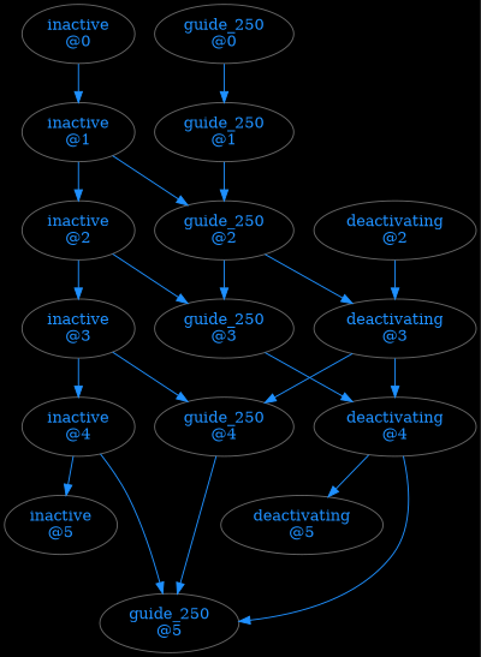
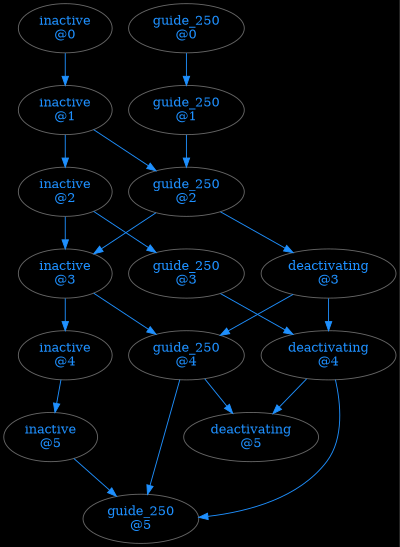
  strict digraph {
    bgcolor=black
    node [color="#666666" fillcolor=black fontcolor="#1e90ff" style=filled]
    edge [color="#1e90ff" fontcolor="#222222"]
    "guide_250\n@0"
    "guide_250\n@1"
    "guide_250\n@2"
    "guide_250\n@3"
    "deactivating\n@3"
-   "deactivating\n@2"
    "deactivating\n@4"
    "guide_250\n@4"
    "guide_250\n@5"
    "deactivating\n@5"
    "inactive\n@0"
    "inactive\n@1"
    "inactive\n@2"
    "inactive\n@3"
    "inactive\n@4"
    "inactive\n@5"
    "guide_250\n@0" -> "guide_250\n@1"
    "guide_250\n@1" -> "guide_250\n@2"
-   "guide_250\n@2" -> "guide_250\n@3"
+   "guide_250\n@2" -> "inactive\n@3"
    "guide_250\n@2" -> "deactivating\n@3"
    "guide_250\n@3" -> "deactivating\n@4"
    "deactivating\n@3" -> "deactivating\n@4"
    "deactivating\n@3" -> "guide_250\n@4"
-   "deactivating\n@2" -> "deactivating\n@3"
    "deactivating\n@4" -> "guide_250\n@5"
    "deactivating\n@4" -> "deactivating\n@5"
    "guide_250\n@4" -> "guide_250\n@5"
+   "guide_250\n@4" -> "deactivating\n@5"
    "inactive\n@0" -> "inactive\n@1"
    "inactive\n@1" -> "guide_250\n@2"
    "inactive\n@1" -> "inactive\n@2"
    "inactive\n@2" -> "guide_250\n@3"
    "inactive\n@2" -> "inactive\n@3"
    "inactive\n@3" -> "guide_250\n@4"
    "inactive\n@3" -> "inactive\n@4"
-   "inactive\n@4" -> "guide_250\n@5"
+   "inactive\n@5" -> "guide_250\n@5"
    "inactive\n@4" -> "inactive\n@5"
  }
